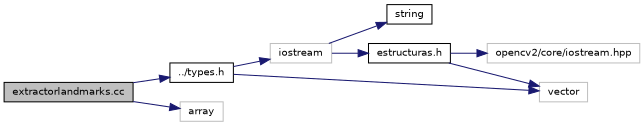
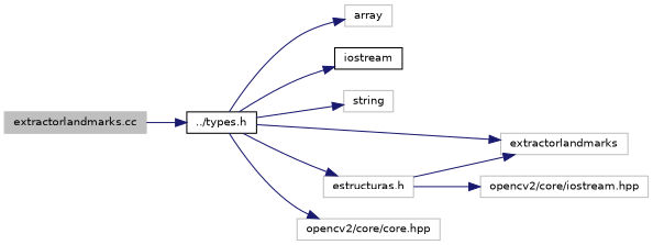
  digraph {
    rankdir=LR
    node [color=grey75 fillcolor=white fontname=Helvetica fontsize=10 shape=record style=filled]
    edge [color=midnightblue fontname=Helvetica fontsize=10 labelfontname=Helvetica labelfontsize=10 style=solid]
-   n1 [color=black fillcolor=grey75 fontcolor=black height=0.2 label="extractorlandmarks.cc" width=0.4]
+   n1 [fillcolor=grey75 fontcolor=black height=0.2 label="extractorlandmarks.cc" width=0.4]
    n2 [color=black height=0.2 label="../types.h" width=0.4]
    n3 [height=0.2 label=array width=0.4]
-   n4 [height=0.2 label=iostream width=0.4]
-   n5 [color=black height=0.2 label=string width=0.4]
-   n6 [height=0.2 label=vector width=0.4]
-   n7 [color=black height=0.2 label="estructuras.h" width=0.4]
+   n4 [color=black height=0.2 label=iostream width=0.4]
+   n5 [height=0.2 label=string width=0.4]
+   n6 [height=0.2 label=extractorlandmarks width=0.4]
+   n7 [height=0.2 label="estructuras.h" width=0.4]
+   n8 [height=0.2 label="opencv2/core/core.hpp" width=0.4]
    n9 [height=0.2 label="opencv2/core/iostream.hpp" width=0.4]
    n1 -> n2
-   n1 -> n3
+   n2 -> n3
    n2 -> n4
-   n4 -> n5
+   n2 -> n5
    n2 -> n6
-   n4 -> n7
+   n2 -> n7
+   n2 -> n8
    n7 -> n6
    n7 -> n9
  }
